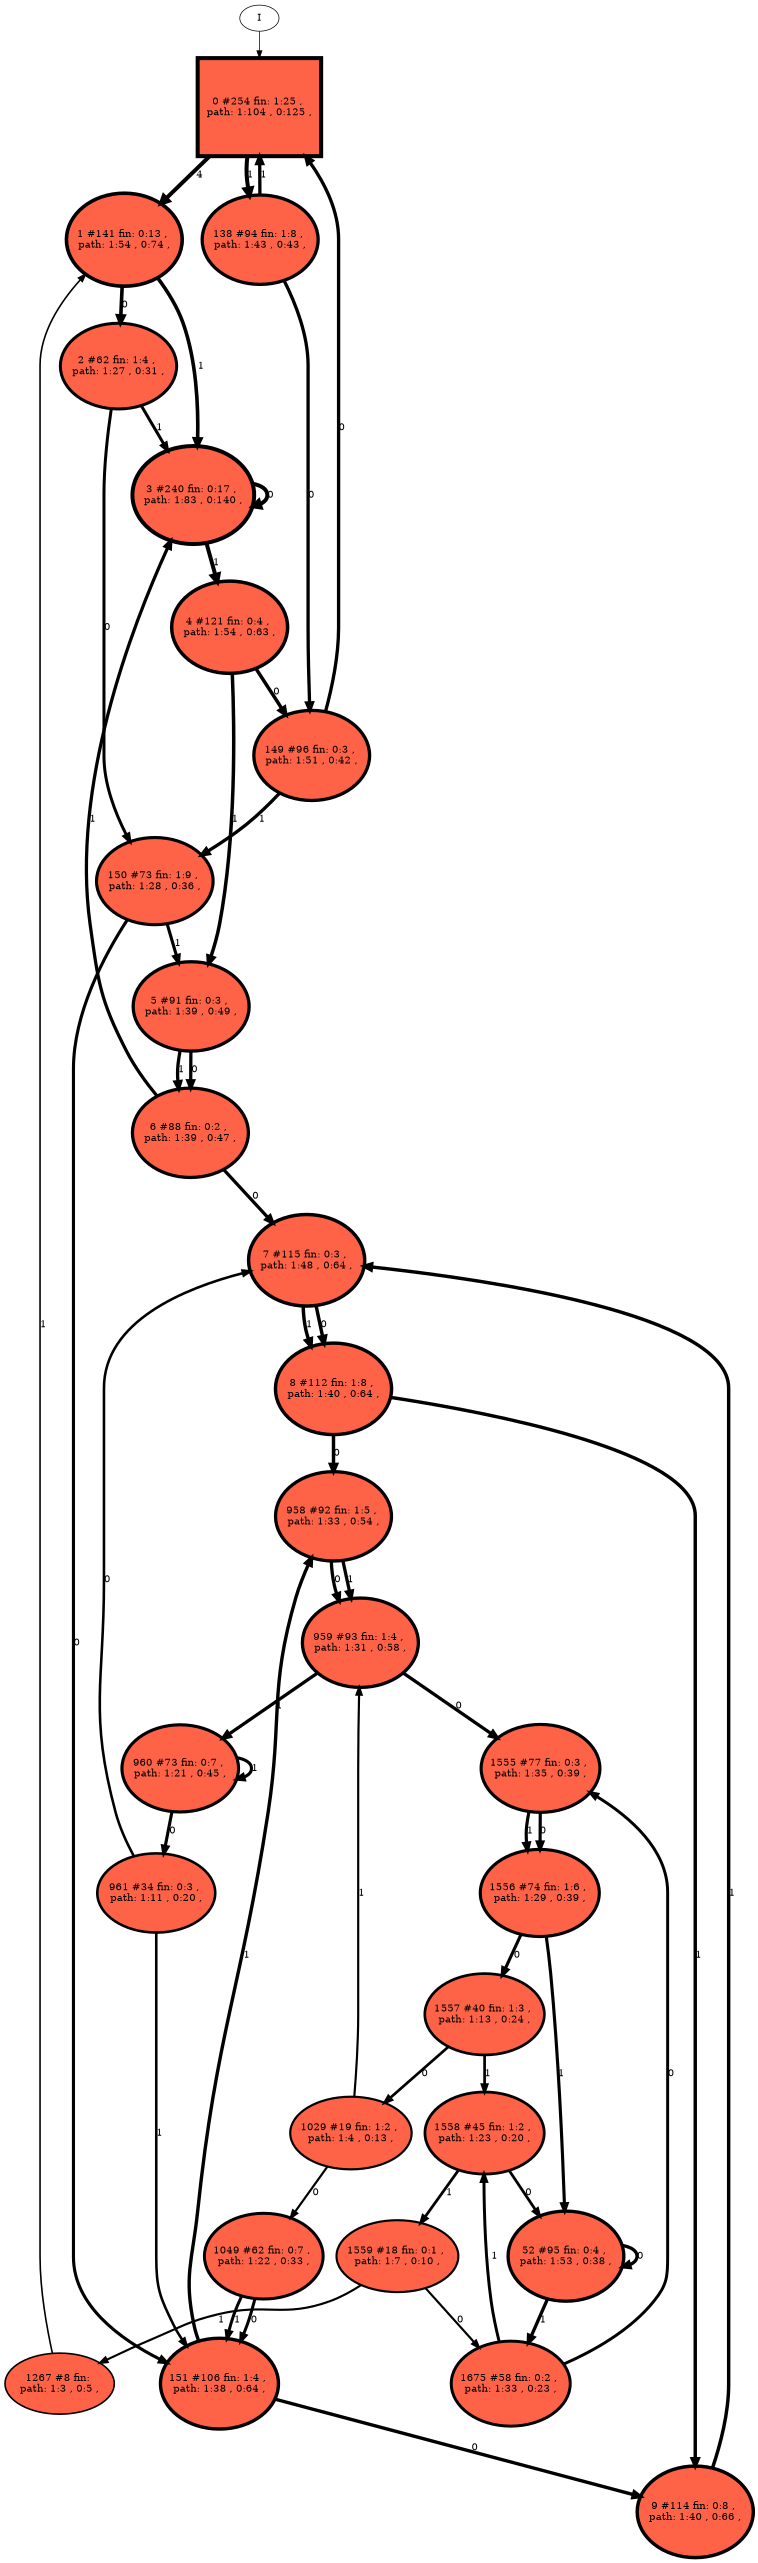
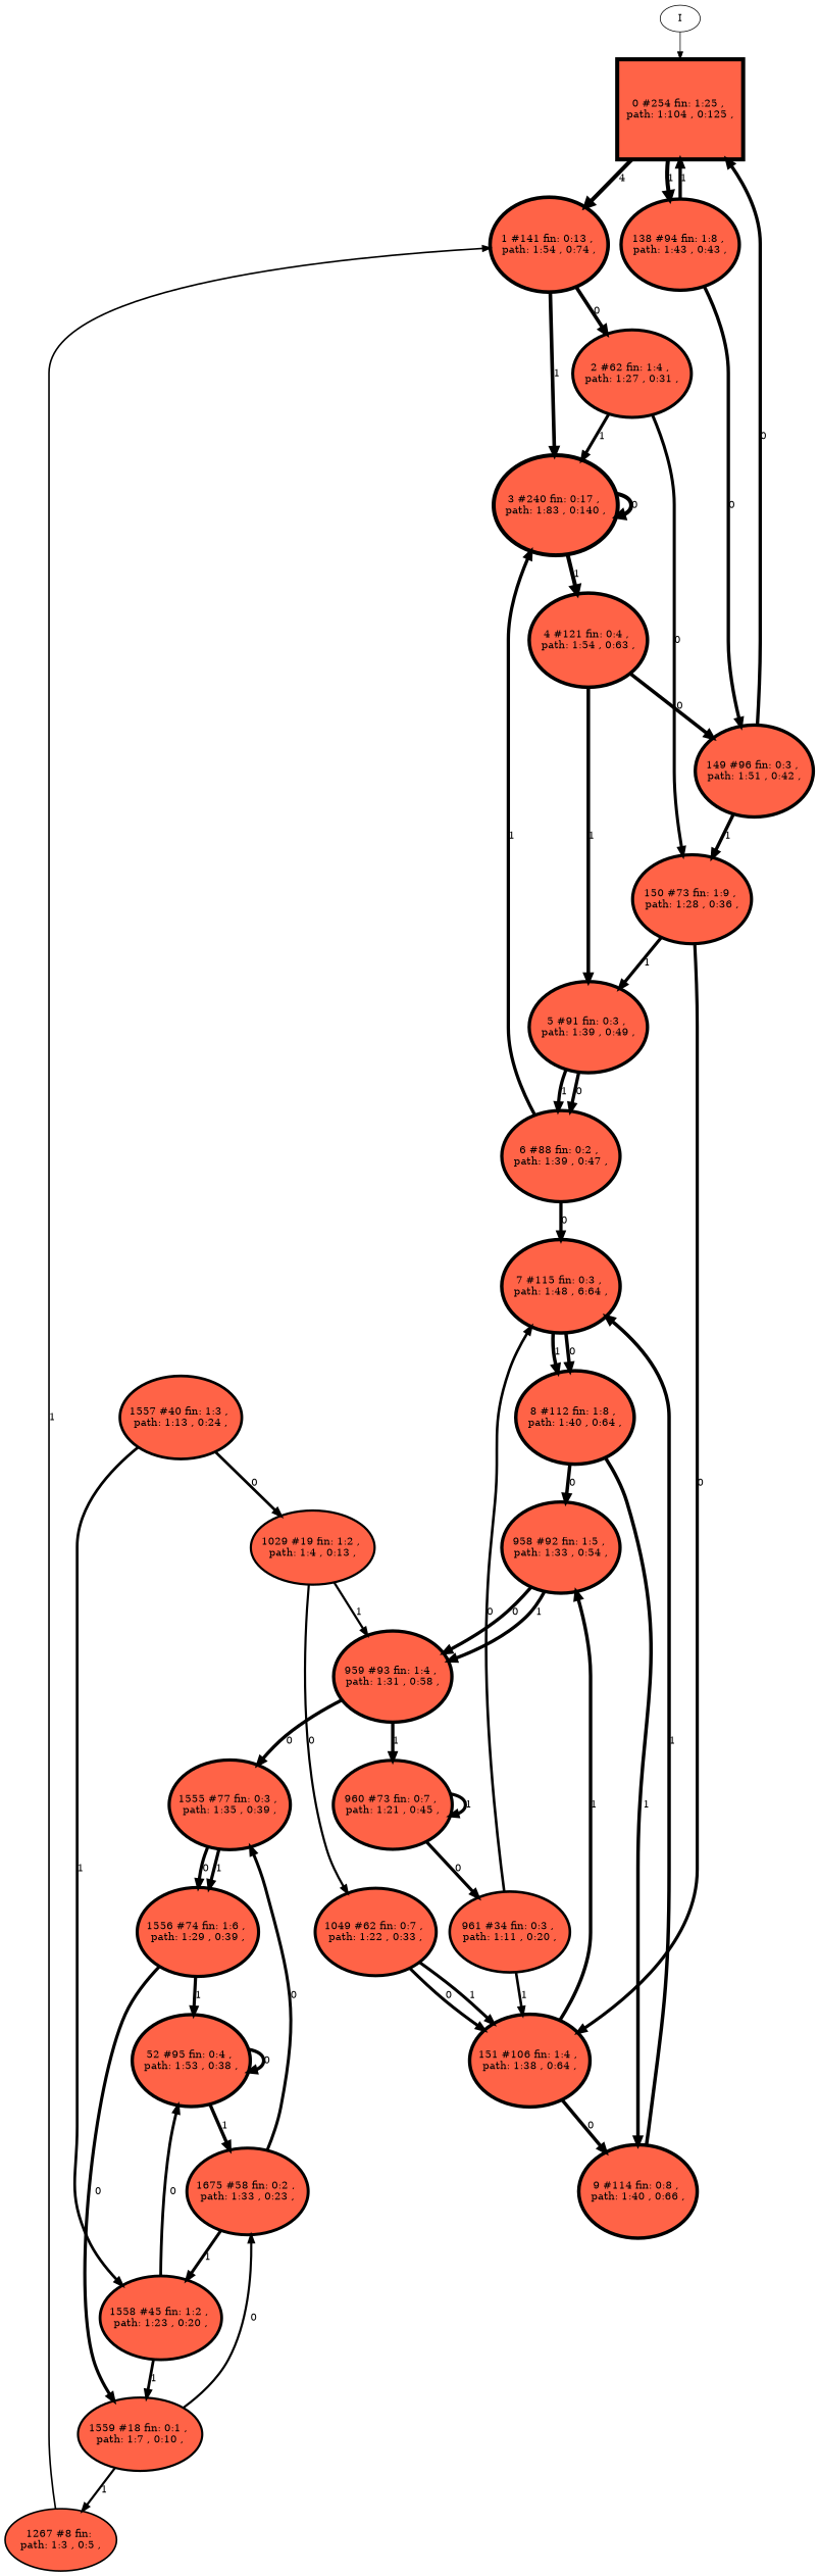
  digraph {
    node [fillcolor=tomato penwidth=4.14313 style=filled]
    edge [penwidth=4.14313]
    n1 [height=1.87813 label="0 #254 fin: 1:25 , \n path: 1:104 , 0:125 , " penwidth=5.54126 shape=box width=1.87813]
    n2 [height=1.78437 label="1 #141 fin: 0:13 , \n path: 1:54 , 0:74 , " penwidth=4.95583 width=1.78437]
    n3 [height=1.7145 label="138 #94 fin: 1:8 , \n path: 1:43 , 0:43 , " penwidth=4.55388 width=1.7145]
    n4 [height=1.63766 label="2 #62 fin: 1:4 , \n path: 1:27 , 0:31 , " width=1.63766]
    n5 [height=1.86946 label="3 #240 fin: 0:17 , \n path: 1:83 , 0:140 , " penwidth=5.4848 width=1.86946]
    n6 [height=1.71824 label="149 #96 fin: 0:3 , \n path: 1:51 , 0:42 , " penwidth=4.57471 width=1.71824]
    I [fillcolor="" penwidth="" style=""]
    n8 [height=1.66847 label="150 #73 fin: 1:9 , \n path: 1:28 , 0:36 , " penwidth=4.30407 width=1.66847]
    n9 [height=1.75855 label="4 #121 fin: 0:4 , \n path: 1:54 , 0:63 , " penwidth=4.80402 width=1.75855]
    n10 [height=1.7087 label="5 #91 fin: 0:3 , \n path: 1:39 , 0:49 , " penwidth=4.52179 width=1.7087]
    n11 [height=1.73569 label="151 #106 fin: 1:4 , \n path: 1:38 , 0:64 , " penwidth=4.67283 width=1.73569]
    n12 [height=1.70268 label="6 #88 fin: 0:2 , \n path: 1:39 , 0:47 , " penwidth=4.48864 width=1.70268]
    n13 [height=1.74832 label="9 #114 fin: 0:8 , \n path: 1:40 , 0:66 , " penwidth=4.74493 width=1.74832]
    n14 [height=1.71066 label="958 #92 fin: 1:5 , \n path: 1:33 , 0:54 , " penwidth=4.5326 width=1.71066]
-   n15 [height=1.74982 label="7 #115 fin: 0:3 , \n path: 1:48 , 0:64 , " penwidth=4.75359 width=1.74982]
+   n15 [height=1.74982 label="7 #115 fin: 0:3 , \n path: 1:48 , 6:64 , " penwidth=4.75359 width=1.74982]
    n16 [height=1.71259 label="959 #93 fin: 1:4 , \n path: 1:31 , 0:58 , " penwidth=4.54329 width=1.71259]
    n17 [height=1.74526 label="8 #112 fin: 1:8 , \n path: 1:40 , 0:64 , " penwidth=4.72739 width=1.74526]
    n18 [height=1.63766 label="1049 #62 fin: 0:7 , \n path: 1:22 , 0:33 , " width=1.63766]
    n19 [height=1.67835 label="1555 #77 fin: 0:3 , \n path: 1:35 , 0:39 , " penwidth=4.35671 width=1.67835]
    n20 [height=1.66847 label="960 #73 fin: 0:7 , \n path: 1:21 , 0:45 , " penwidth=4.30407 width=1.66847]
    n21 [height=1.671 label="1556 #74 fin: 1:6 , \n path: 1:29 , 0:39 , " penwidth=4.31749 width=1.671]
    n22 [height=1.5163 label="961 #34 fin: 0:3 , \n path: 1:11 , 0:20 , " penwidth=3.55535 width=1.5163]
    n23 [height=1.55045 label="1557 #40 fin: 1:3 , \n path: 1:13 , 0:24 , " penwidth=3.71357 width=1.55045]
    n24 [height=1.71638 label="52 #95 fin: 0:4 , \n path: 1:53 , 0:38 , " penwidth=4.56435 width=1.71638]
    n25 [height=1.38523 label="1029 #19 fin: 1:2 , \n path: 1:4 , 0:13 , " penwidth=2.99573 width=1.38523]
    n26 [height=1.57457 label="1558 #45 fin: 1:2 , \n path: 1:23 , 0:20 , " penwidth=3.82864 width=1.57457]
    n27 [height=1.62483 label="1675 #58 fin: 0:2 , \n path: 1:33 , 0:23 , " penwidth=4.07754 width=1.62483]
    n28 [height=1.37231 label="1559 #18 fin: 0:1 , \n path: 1:7 , 0:10 , " penwidth=2.94444 width=1.37231]
    n29 [height=1.16228 label="1267 #8 fin: \n path: 1:3 , 0:5 , " penwidth=2.19722 width=1.16228]
    n1 -> n2 [label="4 " penwidth=5.54126]
    n1 -> n3 [label="1 " penwidth=5.54126]
    n2 -> n4 [label="0 " penwidth=4.95583]
    n2 -> n5 [label="1 " penwidth=4.95583]
    n3 -> n1 [label="1 " penwidth=4.55388]
    n3 -> n6 [label="0 " penwidth=4.55388]
    n4 -> n5 [label="1 "]
    n4 -> n8 [label="0 "]
    n5 -> n5 [label="0 " penwidth=5.4848]
    n5 -> n9 [label="1 " penwidth=5.4848]
    n6 -> n1 [label="0 " penwidth=4.57471]
    n6 -> n8 [label="1 " penwidth=4.57471]
    I -> n1 [penwidth=""]
    n8 -> n10 [label="1 " penwidth=4.30407]
    n8 -> n11 [label="0 " penwidth=4.30407]
    n9 -> n6 [label="0 " penwidth=4.80402]
    n9 -> n10 [label="1 " penwidth=4.80402]
    n10 -> n12 [label="0 " penwidth=4.52179]
    n10 -> n12 [label="1 " penwidth=4.52179]
    n11 -> n13 [label="0 " penwidth=4.67283]
    n11 -> n14 [label="1 " penwidth=4.67283]
    n12 -> n5 [label="1 " penwidth=4.48864]
    n12 -> n15 [label="0 " penwidth=4.48864]
    n13 -> n15 [label="1 " penwidth=4.74493]
    n14 -> n16 [label="0 " penwidth=4.5326]
    n14 -> n16 [label="1 " penwidth=4.5326]
    n15 -> n17 [label="0 " penwidth=4.75359]
    n15 -> n17 [label="1 " penwidth=4.75359]
    n16 -> n19 [label="0 " penwidth=4.54329]
    n16 -> n20 [label="1 " penwidth=4.54329]
    n17 -> n13 [label="1 " penwidth=4.72739]
    n17 -> n14 [label="0 " penwidth=4.72739]
    n18 -> n11 [label="0 "]
    n18 -> n11 [label="1 "]
    n19 -> n21 [label="0 " penwidth=4.35671]
    n19 -> n21 [label="1 " penwidth=4.35671]
    n20 -> n20 [label="1 " penwidth=4.30407]
    n20 -> n22 [label="0 " penwidth=4.30407]
-   n21 -> n23 [label="0 " penwidth=4.31749]
+   n21 -> n28 [label="0 " penwidth=4.31749]
    n21 -> n24 [label="1 " penwidth=4.31749]
    n22 -> n11 [label="1 " penwidth=3.55535]
    n22 -> n15 [label="0 " penwidth=3.55535]
    n23 -> n25 [label="0 " penwidth=3.71357]
    n23 -> n26 [label="1 " penwidth=3.71357]
    n24 -> n24 [label="0 " penwidth=4.56435]
    n24 -> n27 [label="1 " penwidth=4.56435]
    n25 -> n16 [label="1 " penwidth=2.99573]
    n25 -> n18 [label="0 " penwidth=2.99573]
    n26 -> n24 [label="0 " penwidth=3.82864]
    n26 -> n28 [label="1 " penwidth=3.82864]
    n27 -> n19 [label="0 " penwidth=4.07754]
    n27 -> n26 [label="1 " penwidth=4.07754]
    n28 -> n27 [label="0 " penwidth=2.94444]
    n28 -> n29 [label="1 " penwidth=2.94444]
    n29 -> n2 [label="1 " penwidth=2.19722]
  }
